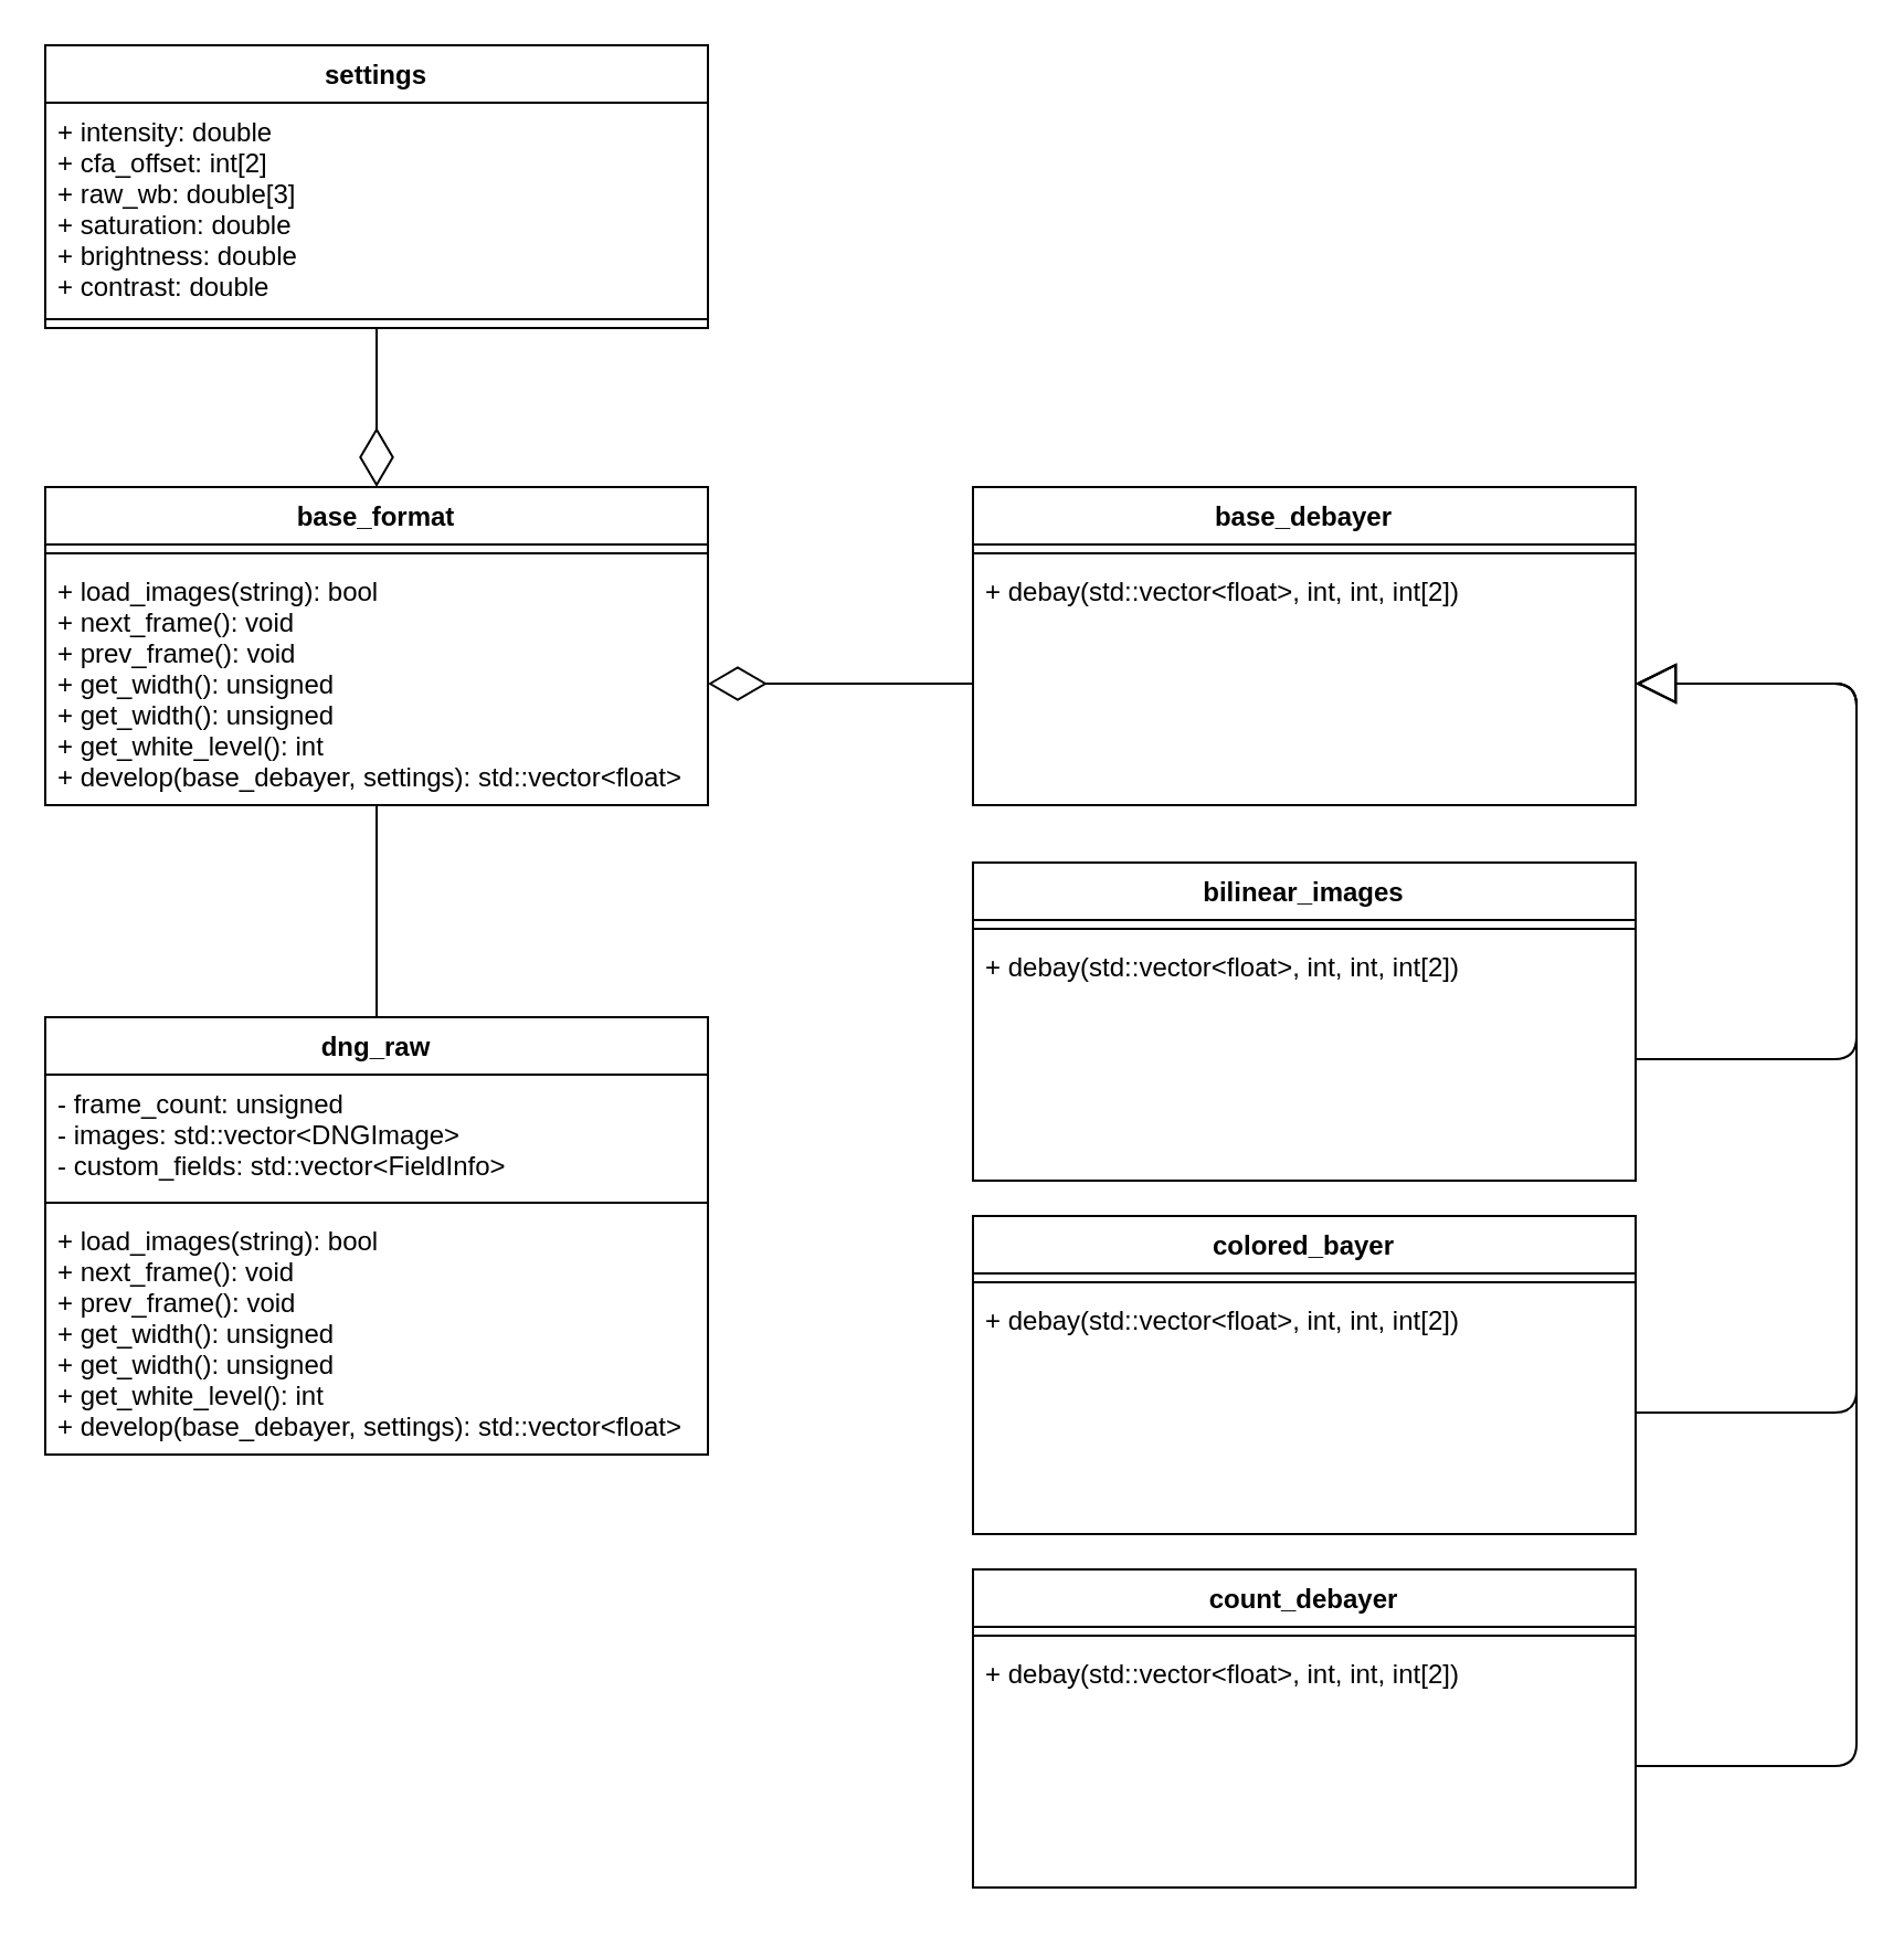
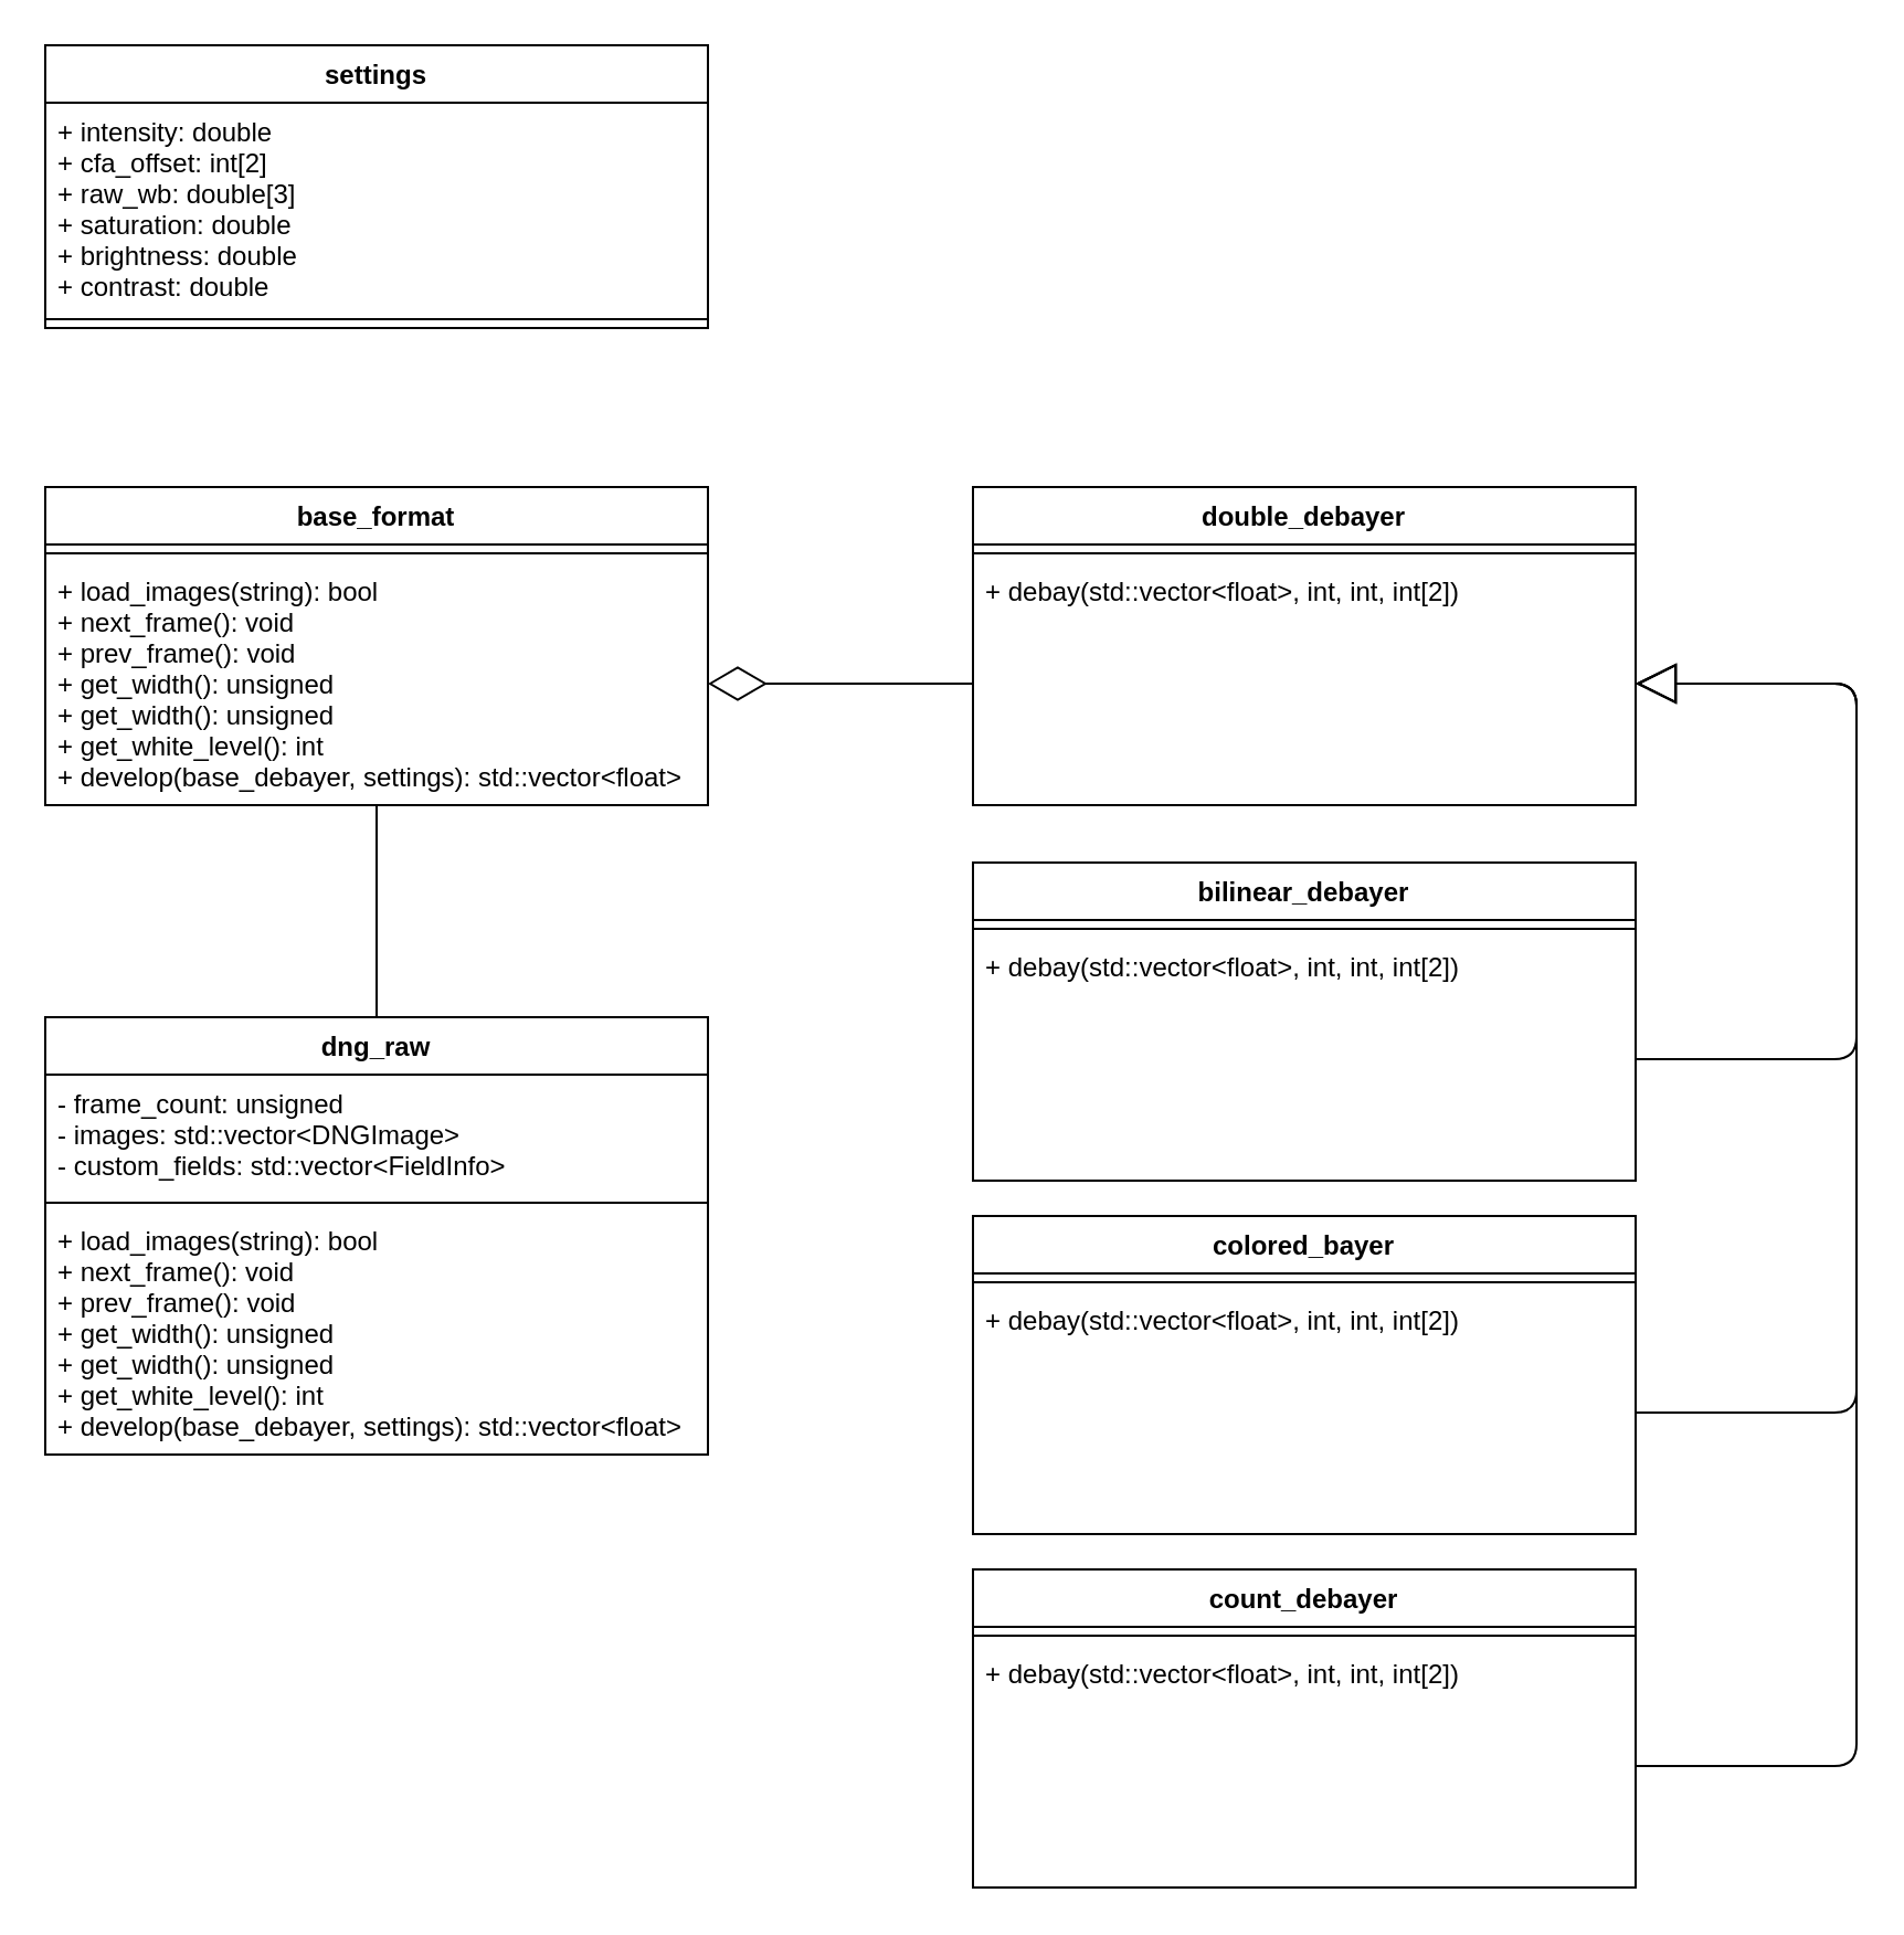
  <mxCell id="0" />
  <mxCell id="1" parent="0" />
  <mxCell id="2" value="base_format" style="swimlane;fontStyle=1;align=center;verticalAlign=top;childLayout=stackLayout;horizontal=1;startSize=26;horizontalStack=0;resizeParent=1;resizeParentMax=0;resizeLast=0;collapsible=1;marginBottom=0;" parent="1" vertex="1"><mxGeometry x="20" y="220" width="300" height="144" as="geometry" /></mxCell>
  <mxCell id="3" value="" style="line;strokeWidth=1;fillColor=none;align=left;verticalAlign=middle;spacingTop=-1;spacingLeft=3;spacingRight=3;rotatable=0;labelPosition=right;points=[];portConstraint=eastwest;" parent="2" vertex="1"><mxGeometry y="26" width="300" height="8" as="geometry" /></mxCell>
  <mxCell id="4" value="+ load_images(string): bool&#10;+ next_frame(): void&#10;+ prev_frame(): void&#10;+ get_width(): unsigned&#10;+ get_width(): unsigned&#10;+ get_white_level(): int&#10;+ develop(base_debayer, settings): std::vector&lt;float&gt;&#10;&#10;" style="text;strokeColor=none;fillColor=none;align=left;verticalAlign=top;spacingLeft=4;spacingRight=4;overflow=hidden;rotatable=0;points=[[0,0.5],[1,0.5]];portConstraint=eastwest;" parent="2" vertex="1"><mxGeometry y="34" width="300" height="110" as="geometry" /></mxCell>
  <mxCell id="5" value="dng_raw&#10;" style="swimlane;fontStyle=1;align=center;verticalAlign=top;childLayout=stackLayout;horizontal=1;startSize=26;horizontalStack=0;resizeParent=1;resizeParentMax=0;resizeLast=0;collapsible=1;marginBottom=0;" parent="1" vertex="1"><mxGeometry x="20" y="460" width="300" height="198" as="geometry" /></mxCell>
  <mxCell id="6" value="- frame_count: unsigned&#10;- images: std::vector&lt;DNGImage&gt;&#10;- custom_fields: std::vector&lt;FieldInfo&gt;" style="text;strokeColor=none;fillColor=none;align=left;verticalAlign=top;spacingLeft=4;spacingRight=4;overflow=hidden;rotatable=0;points=[[0,0.5],[1,0.5]];portConstraint=eastwest;" parent="5" vertex="1"><mxGeometry y="26" width="300" height="54" as="geometry" /></mxCell>
  <mxCell id="7" value="" style="line;strokeWidth=1;fillColor=none;align=left;verticalAlign=middle;spacingTop=-1;spacingLeft=3;spacingRight=3;rotatable=0;labelPosition=right;points=[];portConstraint=eastwest;" parent="5" vertex="1"><mxGeometry y="80" width="300" height="8" as="geometry" /></mxCell>
  <mxCell id="8" value="+ load_images(string): bool&#10;+ next_frame(): void&#10;+ prev_frame(): void&#10;+ get_width(): unsigned&#10;+ get_width(): unsigned&#10;+ get_white_level(): int&#10;+ develop(base_debayer, settings): std::vector&lt;float&gt;&#10;&#10;" style="text;strokeColor=none;fillColor=none;align=left;verticalAlign=top;spacingLeft=4;spacingRight=4;overflow=hidden;rotatable=0;points=[[0,0.5],[1,0.5]];portConstraint=eastwest;" parent="5" vertex="1"><mxGeometry y="88" width="300" height="110" as="geometry" /></mxCell>
  <mxCell id="9" value="" style="endArrow=none;endSize=16;endFill=0;html=1;entryX=0.5;entryY=1;entryDx=0;entryDy=0;exitX=0.5;exitY=0;exitDx=0;exitDy=0;" parent="1" source="5" target="2" edge="1"><mxGeometry width="160" relative="1" as="geometry"><mxPoint x="140" y="450" as="sourcePoint" /><mxPoint x="300" y="450" as="targetPoint" /></mxGeometry></mxCell>
- <mxCell id="10" value="base_debayer" style="swimlane;fontStyle=1;align=center;verticalAlign=top;childLayout=stackLayout;horizontal=1;startSize=26;horizontalStack=0;resizeParent=1;resizeParentMax=0;resizeLast=0;collapsible=1;marginBottom=0;" parent="1" vertex="1"><mxGeometry x="440" y="220" width="300" height="144" as="geometry" /></mxCell>
+ <mxCell id="10" value="double_debayer" style="swimlane;fontStyle=1;align=center;verticalAlign=top;childLayout=stackLayout;horizontal=1;startSize=26;horizontalStack=0;resizeParent=1;resizeParentMax=0;resizeLast=0;collapsible=1;marginBottom=0;" parent="1" vertex="1"><mxGeometry x="440" y="220" width="300" height="144" as="geometry" /></mxCell>
  <mxCell id="11" value="" style="line;strokeWidth=1;fillColor=none;align=left;verticalAlign=middle;spacingTop=-1;spacingLeft=3;spacingRight=3;rotatable=0;labelPosition=right;points=[];portConstraint=eastwest;" parent="10" vertex="1"><mxGeometry y="26" width="300" height="8" as="geometry" /></mxCell>
  <mxCell id="12" value="+ debay(std::vector&lt;float&gt;, int, int, int[2])" style="text;strokeColor=none;fillColor=none;align=left;verticalAlign=top;spacingLeft=4;spacingRight=4;overflow=hidden;rotatable=0;points=[[0,0.5],[1,0.5]];portConstraint=eastwest;" parent="10" vertex="1"><mxGeometry y="34" width="300" height="110" as="geometry" /></mxCell>
  <mxCell id="13" value="" style="endArrow=diamondThin;endFill=0;endSize=24;html=1;exitX=0;exitY=0.5;exitDx=0;exitDy=0;entryX=1;entryY=0.5;entryDx=0;entryDy=0;" parent="1" source="12" target="4" edge="1"><mxGeometry width="160" relative="1" as="geometry"><mxPoint x="380" y="350" as="sourcePoint" /><mxPoint x="540" y="350" as="targetPoint" /></mxGeometry></mxCell>
- <mxCell id="14" value="bilinear_images&#10;" style="swimlane;fontStyle=1;align=center;verticalAlign=top;childLayout=stackLayout;horizontal=1;startSize=26;horizontalStack=0;resizeParent=1;resizeParentMax=0;resizeLast=0;collapsible=1;marginBottom=0;" parent="1" vertex="1"><mxGeometry x="440" y="390" width="300" height="144" as="geometry" /></mxCell>
+ <mxCell id="14" value="bilinear_debayer&#10;" style="swimlane;fontStyle=1;align=center;verticalAlign=top;childLayout=stackLayout;horizontal=1;startSize=26;horizontalStack=0;resizeParent=1;resizeParentMax=0;resizeLast=0;collapsible=1;marginBottom=0;" parent="1" vertex="1"><mxGeometry x="440" y="390" width="300" height="144" as="geometry" /></mxCell>
  <mxCell id="15" value="" style="line;strokeWidth=1;fillColor=none;align=left;verticalAlign=middle;spacingTop=-1;spacingLeft=3;spacingRight=3;rotatable=0;labelPosition=right;points=[];portConstraint=eastwest;" parent="14" vertex="1"><mxGeometry y="26" width="300" height="8" as="geometry" /></mxCell>
  <mxCell id="16" value="+ debay(std::vector&lt;float&gt;, int, int, int[2])" style="text;strokeColor=none;fillColor=none;align=left;verticalAlign=top;spacingLeft=4;spacingRight=4;overflow=hidden;rotatable=0;points=[[0,0.5],[1,0.5]];portConstraint=eastwest;" parent="14" vertex="1"><mxGeometry y="34" width="300" height="110" as="geometry" /></mxCell>
  <mxCell id="17" value="colored_bayer&#10;" style="swimlane;fontStyle=1;align=center;verticalAlign=top;childLayout=stackLayout;horizontal=1;startSize=26;horizontalStack=0;resizeParent=1;resizeParentMax=0;resizeLast=0;collapsible=1;marginBottom=0;" parent="1" vertex="1"><mxGeometry x="440" y="550" width="300" height="144" as="geometry" /></mxCell>
  <mxCell id="18" value="" style="line;strokeWidth=1;fillColor=none;align=left;verticalAlign=middle;spacingTop=-1;spacingLeft=3;spacingRight=3;rotatable=0;labelPosition=right;points=[];portConstraint=eastwest;" parent="17" vertex="1"><mxGeometry y="26" width="300" height="8" as="geometry" /></mxCell>
  <mxCell id="19" value="+ debay(std::vector&lt;float&gt;, int, int, int[2])" style="text;strokeColor=none;fillColor=none;align=left;verticalAlign=top;spacingLeft=4;spacingRight=4;overflow=hidden;rotatable=0;points=[[0,0.5],[1,0.5]];portConstraint=eastwest;" parent="17" vertex="1"><mxGeometry y="34" width="300" height="110" as="geometry" /></mxCell>
  <mxCell id="20" value="count_debayer" style="swimlane;fontStyle=1;align=center;verticalAlign=top;childLayout=stackLayout;horizontal=1;startSize=26;horizontalStack=0;resizeParent=1;resizeParentMax=0;resizeLast=0;collapsible=1;marginBottom=0;" parent="1" vertex="1"><mxGeometry x="440" y="710" width="300" height="144" as="geometry" /></mxCell>
  <mxCell id="21" value="" style="line;strokeWidth=1;fillColor=none;align=left;verticalAlign=middle;spacingTop=-1;spacingLeft=3;spacingRight=3;rotatable=0;labelPosition=right;points=[];portConstraint=eastwest;" parent="20" vertex="1"><mxGeometry y="26" width="300" height="8" as="geometry" /></mxCell>
  <mxCell id="22" value="+ debay(std::vector&lt;float&gt;, int, int, int[2])" style="text;strokeColor=none;fillColor=none;align=left;verticalAlign=top;spacingLeft=4;spacingRight=4;overflow=hidden;rotatable=0;points=[[0,0.5],[1,0.5]];portConstraint=eastwest;" parent="20" vertex="1"><mxGeometry y="34" width="300" height="110" as="geometry" /></mxCell>
  <mxCell id="23" value="" style="endArrow=block;endSize=16;endFill=0;html=1;exitX=1;exitY=0.5;exitDx=0;exitDy=0;entryX=1;entryY=0.5;entryDx=0;entryDy=0;" parent="1" source="22" target="12" edge="1"><mxGeometry width="160" relative="1" as="geometry"><mxPoint x="700" y="530" as="sourcePoint" /><mxPoint x="860" y="530" as="targetPoint" /><Array as="points"><mxPoint x="840" y="799" /><mxPoint x="840" y="509" /><mxPoint x="840" y="309" /></Array></mxGeometry></mxCell>
  <mxCell id="24" value="" style="endArrow=block;endSize=16;endFill=0;html=1;exitX=1;exitY=0.5;exitDx=0;exitDy=0;entryX=1;entryY=0.5;entryDx=0;entryDy=0;" parent="1" source="16" target="12" edge="1"><mxGeometry width="160" relative="1" as="geometry"><mxPoint x="890" y="519" as="sourcePoint" /><mxPoint x="770" y="319" as="targetPoint" /><Array as="points"><mxPoint x="840" y="479" /><mxPoint x="840" y="309" /></Array></mxGeometry></mxCell>
  <mxCell id="25" value="" style="endArrow=block;endSize=16;endFill=0;html=1;exitX=1;exitY=0.5;exitDx=0;exitDy=0;entryX=1;entryY=0.5;entryDx=0;entryDy=0;" parent="1" source="19" target="12" edge="1"><mxGeometry width="160" relative="1" as="geometry"><mxPoint x="900" y="529" as="sourcePoint" /><mxPoint x="780" y="329" as="targetPoint" /><Array as="points"><mxPoint x="840" y="639" /><mxPoint x="840" y="309" /></Array></mxGeometry></mxCell>
- <mxCell id="26" value="" style="endArrow=diamondThin;endFill=0;endSize=24;html=1;exitX=0.5;exitY=1;exitDx=0;exitDy=0;" parent="1" source="27" target="2" edge="1"><mxGeometry width="160" relative="1" as="geometry"><mxPoint x="-40" y="240" as="sourcePoint" /><mxPoint x="320" y="319" as="targetPoint" /></mxGeometry></mxCell>
  <mxCell id="27" value="settings&#10;" style="swimlane;fontStyle=1;align=center;verticalAlign=top;childLayout=stackLayout;horizontal=1;startSize=26;horizontalStack=0;resizeParent=1;resizeParentMax=0;resizeLast=0;collapsible=1;marginBottom=0;" parent="1" vertex="1"><mxGeometry x="20" y="20" width="300" height="128" as="geometry" /></mxCell>
  <mxCell id="28" value="+ intensity: double&#10;+ cfa_offset: int[2]&#10;+ raw_wb: double[3]&#10;+ saturation: double&#10;+ brightness: double&#10;+ contrast: double&#10;&#10;&#10;&#10;" style="text;strokeColor=none;fillColor=none;align=left;verticalAlign=top;spacingLeft=4;spacingRight=4;overflow=hidden;rotatable=0;points=[[0,0.5],[1,0.5]];portConstraint=eastwest;" parent="27" vertex="1"><mxGeometry y="26" width="300" height="94" as="geometry" /></mxCell>
  <mxCell id="29" value="" style="line;strokeWidth=1;fillColor=none;align=left;verticalAlign=middle;spacingTop=-1;spacingLeft=3;spacingRight=3;rotatable=0;labelPosition=right;points=[];portConstraint=eastwest;" parent="27" vertex="1"><mxGeometry y="120" width="300" height="8" as="geometry" /></mxCell>
